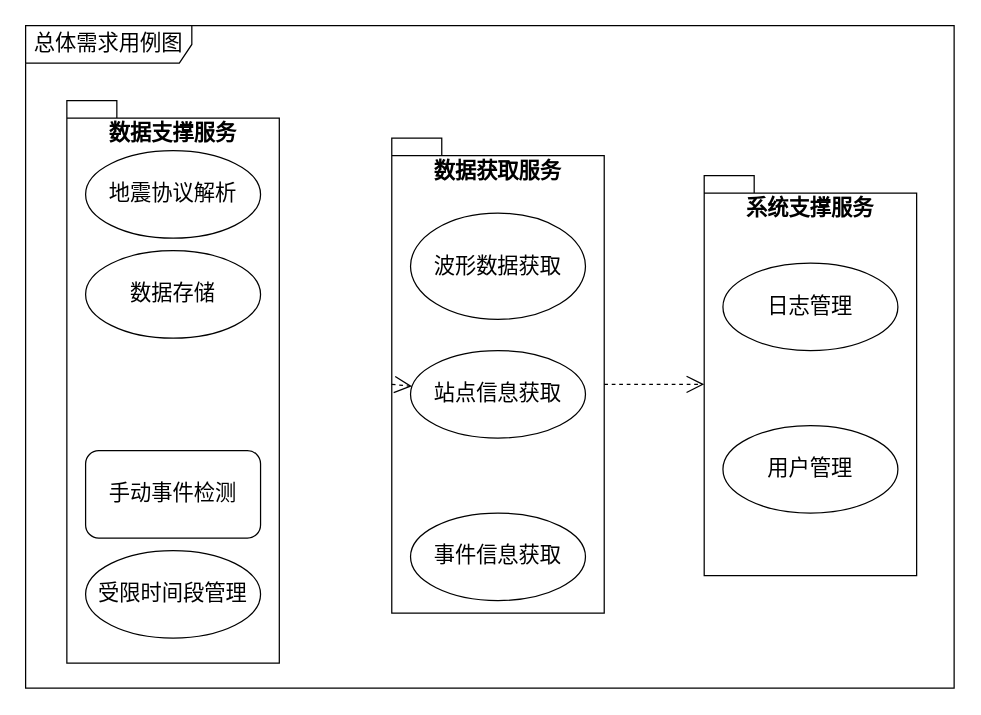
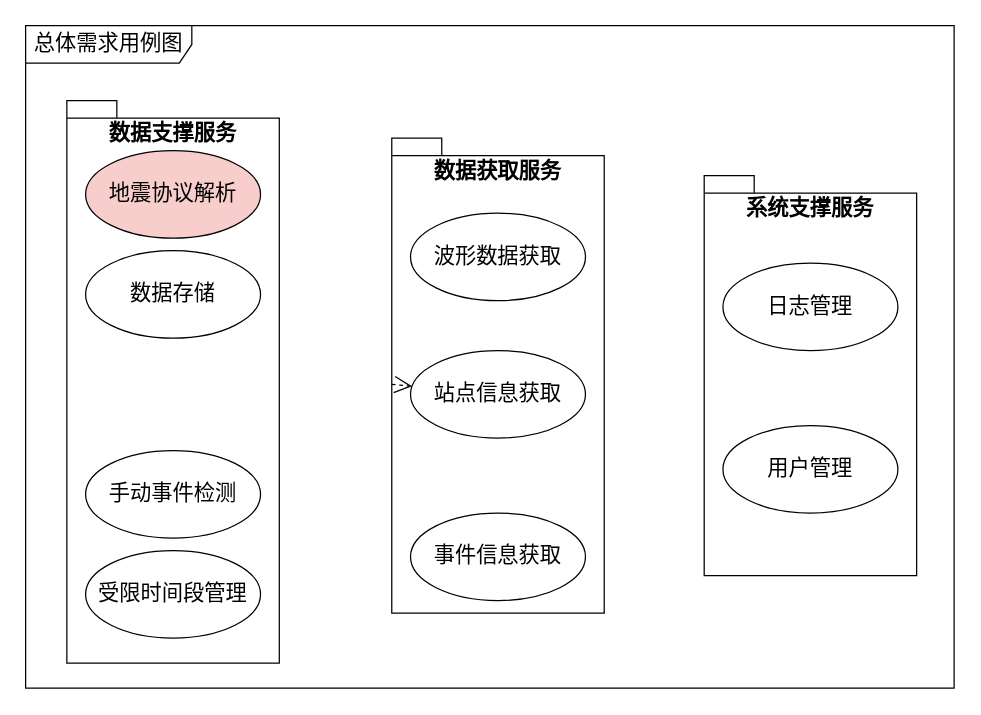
  <mxCell id="0" />
  <mxCell id="1" parent="0" />
  <mxCell id="2" value="总体需求用例图" style="shape=umlFrame;whiteSpace=wrap;html=1;pointerEvents=0;fontSize=17;width=133;height=30;" parent="1" vertex="1"><mxGeometry x="20" y="20" width="743" height="530" as="geometry" /></mxCell>
  <mxCell id="3" value="数据支撑服务" style="shape=folder;fontStyle=1;spacingTop=10;tabWidth=40;tabHeight=14;tabPosition=left;html=1;whiteSpace=wrap;verticalAlign=top;fontSize=17;" parent="1" vertex="1"><mxGeometry x="53" y="80" width="170" height="450" as="geometry" /></mxCell>
- <mxCell id="4" value="地震协议解析" style="ellipse;whiteSpace=wrap;html=1;fontSize=17;" parent="1" vertex="1"><mxGeometry x="68" y="120" width="140" height="70" as="geometry" /></mxCell>
+ <mxCell id="4" value="地震协议解析" style="ellipse;whiteSpace=wrap;html=1;fontSize=17;fillColor=#f8cecc;" parent="1" vertex="1"><mxGeometry x="68" y="120" width="140" height="70" as="geometry" /></mxCell>
  <mxCell id="5" value="数据存储" style="ellipse;whiteSpace=wrap;html=1;fontSize=17;" parent="1" vertex="1"><mxGeometry x="68" y="200" width="140" height="70" as="geometry" /></mxCell>
- <mxCell id="6" value="手动事件检测" style="whiteSpace=wrap;html=1;fontSize=17;rounded=1;" parent="1" vertex="1"><mxGeometry x="68" y="360" width="140" height="70" as="geometry" /></mxCell>
+ <mxCell id="6" value="手动事件检测" style="ellipse;whiteSpace=wrap;html=1;fontSize=17;" parent="1" vertex="1"><mxGeometry x="68" y="360" width="140" height="70" as="geometry" /></mxCell>
  <mxCell id="7" value="受限时间段管理" style="ellipse;whiteSpace=wrap;html=1;fontSize=17;" parent="1" vertex="1"><mxGeometry x="68" y="440" width="140" height="70" as="geometry" /></mxCell>
  <mxCell id="8" value="数据获取服务" style="shape=folder;fontStyle=1;spacingTop=10;tabWidth=40;tabHeight=14;tabPosition=left;html=1;whiteSpace=wrap;verticalAlign=top;fontSize=17;" parent="1" vertex="1"><mxGeometry x="313" y="110" width="170" height="380" as="geometry" /></mxCell>
- <mxCell id="9" value="波形数据获取" style="ellipse;whiteSpace=wrap;html=1;fontSize=17;" parent="1" vertex="1"><mxGeometry x="328" y="170" width="140" height="85" as="geometry" /></mxCell>
+ <mxCell id="9" value="波形数据获取" style="ellipse;whiteSpace=wrap;html=1;fontSize=17;" parent="1" vertex="1"><mxGeometry x="328" y="170" width="140" height="70" as="geometry" /></mxCell>
  <mxCell id="10" value="站点信息获取" style="ellipse;whiteSpace=wrap;html=1;fontSize=17;" parent="1" vertex="1"><mxGeometry x="328" y="280" width="140" height="70" as="geometry" /></mxCell>
  <mxCell id="11" value="事件信息获取" style="ellipse;whiteSpace=wrap;html=1;fontSize=17;" parent="1" vertex="1"><mxGeometry x="328" y="410" width="140" height="70" as="geometry" /></mxCell>
  <mxCell id="12" value="系统支撑服务" style="shape=folder;fontStyle=1;spacingTop=10;tabWidth=40;tabHeight=14;tabPosition=left;html=1;whiteSpace=wrap;verticalAlign=top;fontSize=17;" parent="1" vertex="1"><mxGeometry x="563" y="140" width="170" height="320" as="geometry" /></mxCell>
  <mxCell id="13" value="日志管理" style="ellipse;whiteSpace=wrap;html=1;fontSize=17;" parent="1" vertex="1"><mxGeometry x="578" y="210" width="140" height="70" as="geometry" /></mxCell>
  <mxCell id="14" value="用户管理" style="ellipse;whiteSpace=wrap;html=1;fontSize=17;" parent="1" vertex="1"><mxGeometry x="578" y="340" width="140" height="70" as="geometry" /></mxCell>
  <mxCell id="15" value="" style="endArrow=open;endSize=12;dashed=1;html=1;rounded=0;exitX=0;exitY=0;exitDx=0;exitDy=197;exitPerimeter=0;fontSize=17;" parent="1" source="8" target="10" edge="1"><mxGeometry width="160" relative="1" as="geometry"><mxPoint x="-117" y="300" as="sourcePoint" /><mxPoint x="43" y="300" as="targetPoint" /></mxGeometry></mxCell>
- <mxCell id="16" value="" style="endArrow=open;endSize=12;dashed=1;html=1;rounded=0;exitX=0;exitY=0;exitDx=170;exitDy=197;exitPerimeter=0;entryX=0;entryY=0;entryDx=0;entryDy=167;entryPerimeter=0;fontSize=17;" parent="1" source="8" target="12" edge="1"><mxGeometry width="160" relative="1" as="geometry"><mxPoint x="323" y="317" as="sourcePoint" /><mxPoint x="233" y="315" as="targetPoint" /></mxGeometry></mxCell>
